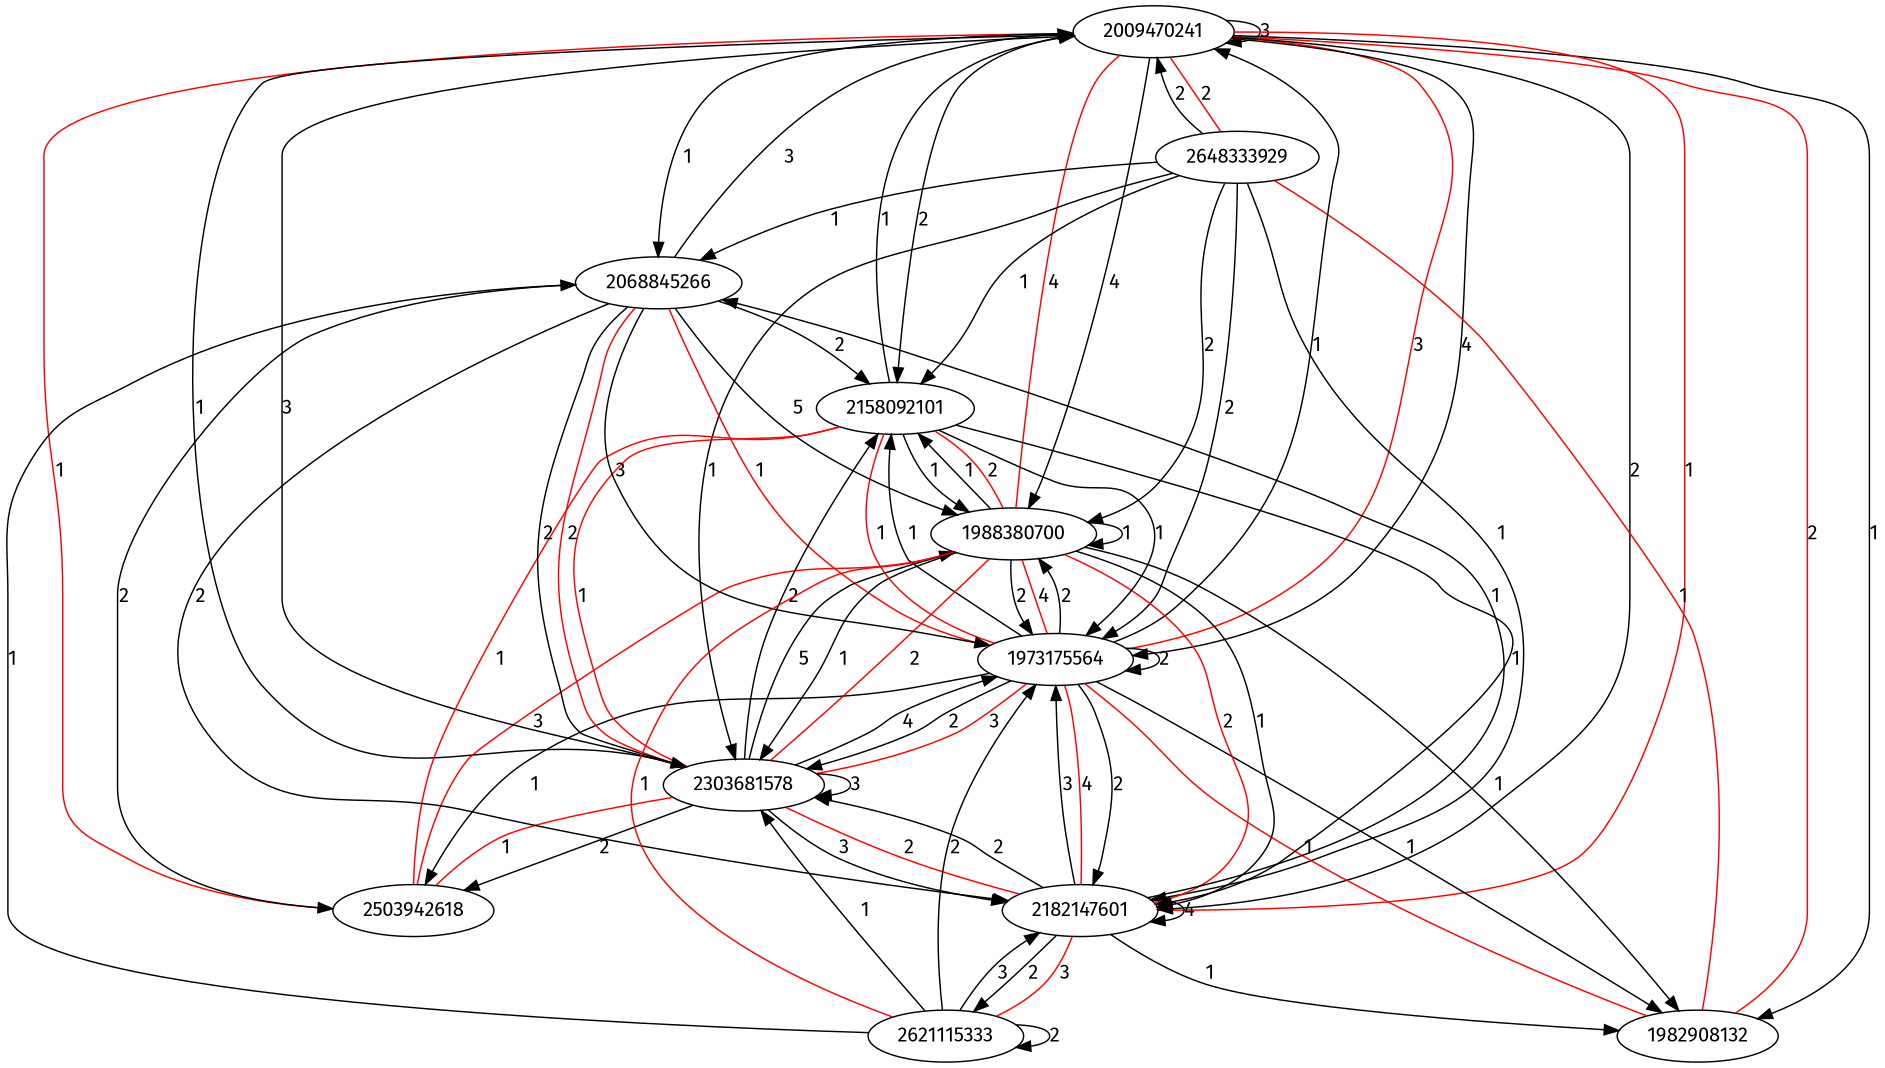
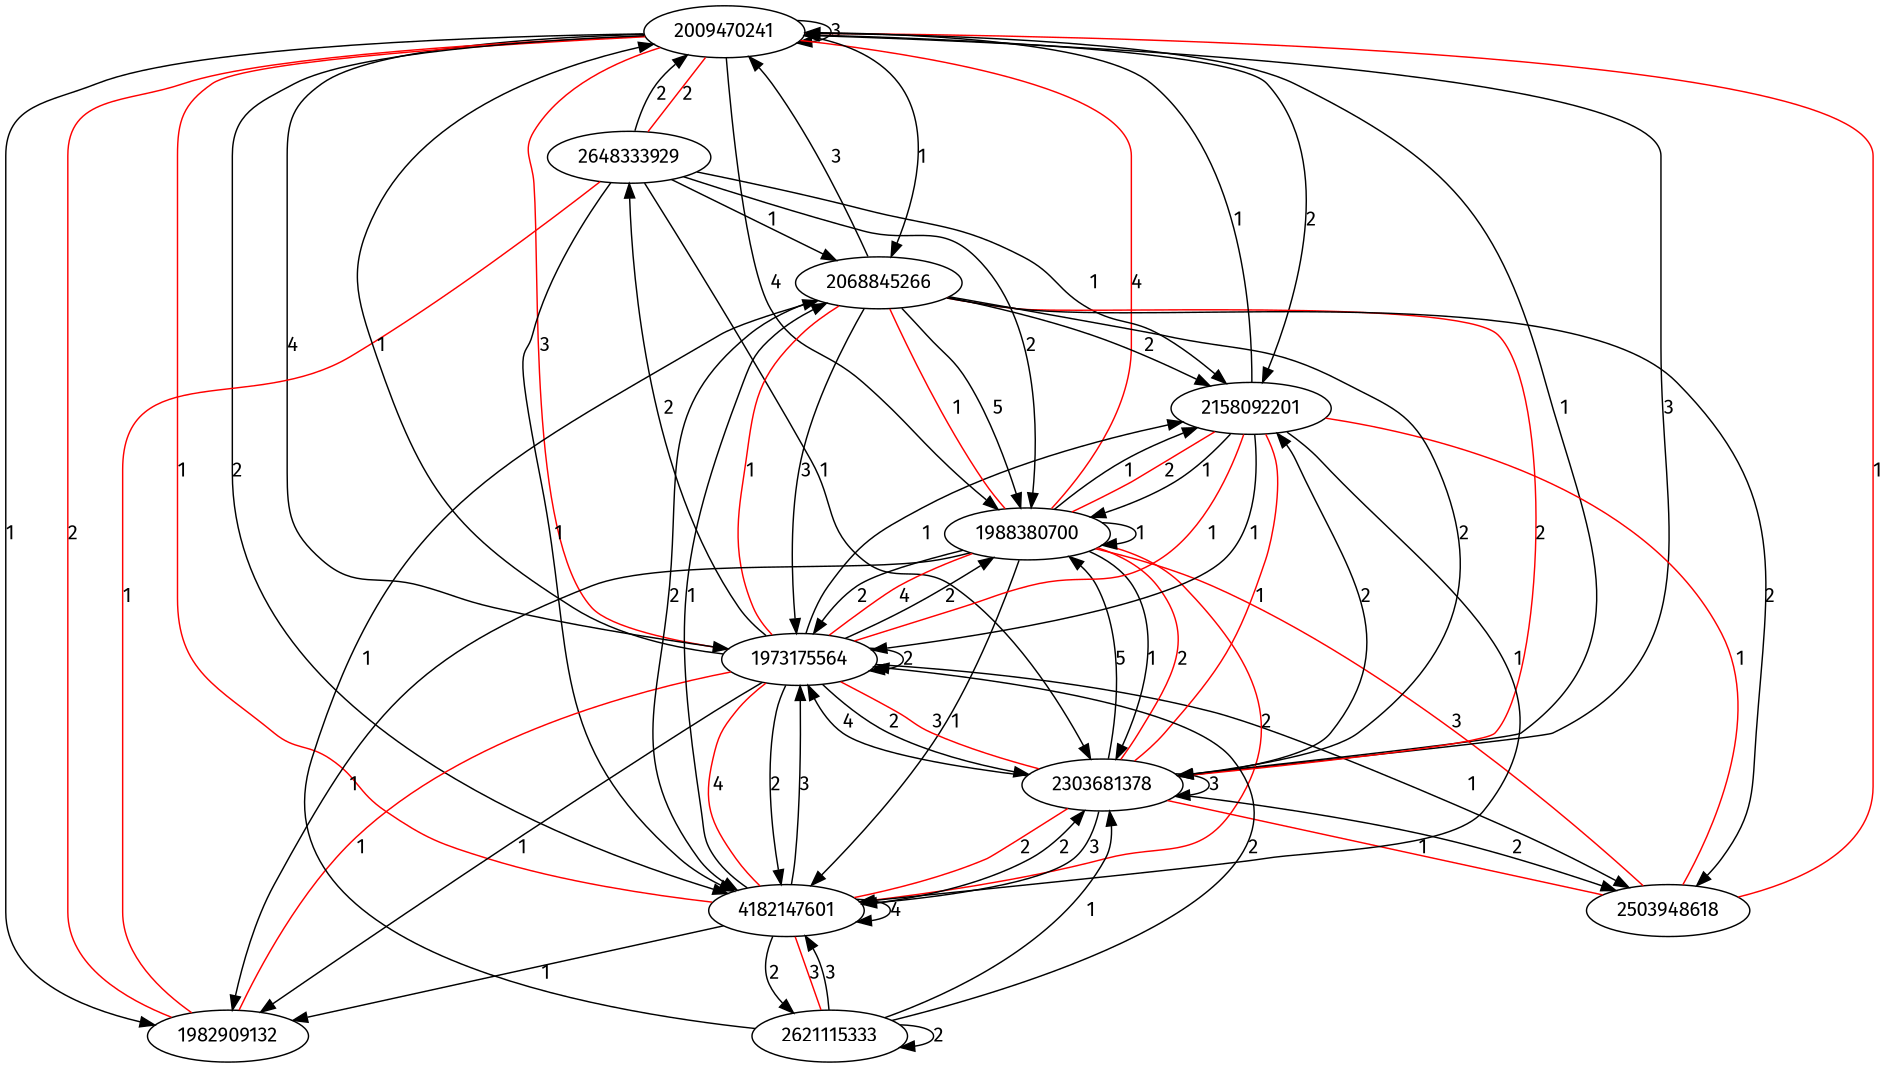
  digraph {
    fontname="Fira Sans"
    node [fontname="Fira Sans"]
    edge [fontname="Fira Sans"]
    2009470241
    2648333929
-   2503948618 [label=2503942618]
+   2503948618
    1973175564
-   1982909132 [label=1982908132]
-   2182147601
+   1982909132
+   2182147601 [label=4182147601]
    1988380700
-   2303681378 [label=2303681578]
-   2158092101
+   2303681378
+   2158092101 [label=2158092201]
    2068845266
    2621115333
    subgraph sub_1 {
      2009470241
      2648333929
      2503948618
      1973175564
      1982909132
      2182147601
      1988380700
      2303681378
      2158092101
      2068845266
      2621115333
    }
    subgraph sub_2 {
      2009470241
      2648333929
      2503948618
      1973175564
      1982909132
      2182147601
      1988380700
      2303681378
      2158092101
      2068845266
      2621115333
    }
    2009470241 -> 2009470241 [label=3]
    2009470241 -> 2648333929 [color=red dir=none label=2]
    2009470241 -> 2503948618 [color=red dir=none label=1]
    2009470241 -> 1973175564 [color=red dir=none label=3]
    2009470241 -> 1973175564 [label=4]
    2009470241 -> 1982909132 [color=red dir=none label=2]
    2009470241 -> 1982909132 [label=1]
    2009470241 -> 2182147601 [color=red dir=none label=1]
    2009470241 -> 2182147601 [label=2]
    2009470241 -> 1988380700 [color=red dir=none label=4]
    2009470241 -> 1988380700 [label=4]
    2009470241 -> 2303681378 [label=1]
    2009470241 -> 2158092101 [label=2]
    2009470241 -> 2068845266 [label=1]
    2648333929 -> 2009470241 [label=2]
-   2648333929 -> 1973175564 [label=2]
+   1973175564 -> 2648333929 [label=2]
    2648333929 -> 1982909132 [color=red dir=none label=1]
    2648333929 -> 2182147601 [label=1]
    2648333929 -> 1988380700 [label=2]
    2648333929 -> 2303681378 [label=1]
    2648333929 -> 2158092101 [label=1]
    2648333929 -> 2068845266 [label=1]
    2503948618 -> 1988380700 [color=red dir=none label=3]
    1973175564 -> 2009470241 [label=1]
    1973175564 -> 2503948618 [label=1]
    1973175564 -> 1973175564 [label=2]
    1973175564 -> 1982909132 [color=red dir=none label=1]
    1973175564 -> 1982909132 [label=1]
    1973175564 -> 2182147601 [color=red dir=none label=4]
    1973175564 -> 2182147601 [label=2]
    1973175564 -> 1988380700 [color=red dir=none label=4]
    1973175564 -> 1988380700 [label=2]
    1973175564 -> 2303681378 [label=2]
    1973175564 -> 2158092101 [label=1]
    1973175564 -> 2068845266 [color=red dir=none label=1]
    2182147601 -> 1973175564 [label=3]
    2182147601 -> 1982909132 [label=1]
    2182147601 -> 2182147601 [label=4]
    2182147601 -> 1988380700 [color=red dir=none label=2]
    2182147601 -> 2303681378 [label=2]
    2182147601 -> 2068845266 [label=1]
    2182147601 -> 2621115333 [label=2]
    1988380700 -> 1973175564 [label=2]
    1988380700 -> 1982909132 [label=1]
    1988380700 -> 2182147601 [label=1]
    1988380700 -> 1988380700 [label=1]
    1988380700 -> 2303681378 [label=1]
    1988380700 -> 2158092101 [label=1]
    2303681378 -> 2009470241 [label=3]
    2303681378 -> 2503948618 [color=red dir=none label=1]
    2303681378 -> 2503948618 [label=2]
    2303681378 -> 1973175564 [color=red dir=none label=3]
    2303681378 -> 1973175564 [label=4]
    2303681378 -> 2182147601 [color=red dir=none label=2]
    2303681378 -> 2182147601 [label=3]
    2303681378 -> 1988380700 [color=red dir=none label=2]
    2303681378 -> 1988380700 [label=5]
    2303681378 -> 2303681378 [label=3]
    2303681378 -> 2158092101 [color=red dir=none label=1]
    2303681378 -> 2158092101 [label=2]
    2303681378 -> 2068845266 [color=red dir=none label=2]
    2158092101 -> 2009470241 [label=1]
    2158092101 -> 2503948618 [color=red dir=none label=1]
    2158092101 -> 1973175564 [color=red dir=none label=1]
    2158092101 -> 1973175564 [label=1]
    2158092101 -> 2182147601 [label=1]
    2158092101 -> 1988380700 [color=red dir=none label=2]
    2158092101 -> 1988380700 [label=1]
    2068845266 -> 2009470241 [label=3]
    2068845266 -> 2503948618 [label=2]
    2068845266 -> 1973175564 [label=3]
    2068845266 -> 2182147601 [label=2]
-   2621115333 -> 1988380700 [color=red dir=none label=1]
+   2068845266 -> 1988380700 [color=red dir=none label=1]
    2068845266 -> 1988380700 [label=5]
    2068845266 -> 2303681378 [label=2]
    2068845266 -> 2158092101 [label=2]
    2621115333 -> 1973175564 [label=2]
    2621115333 -> 2182147601 [color=red dir=none label=3]
    2621115333 -> 2182147601 [label=3]
    2621115333 -> 2303681378 [label=1]
    2621115333 -> 2068845266 [label=1]
    2621115333 -> 2621115333 [label=2]
  }
